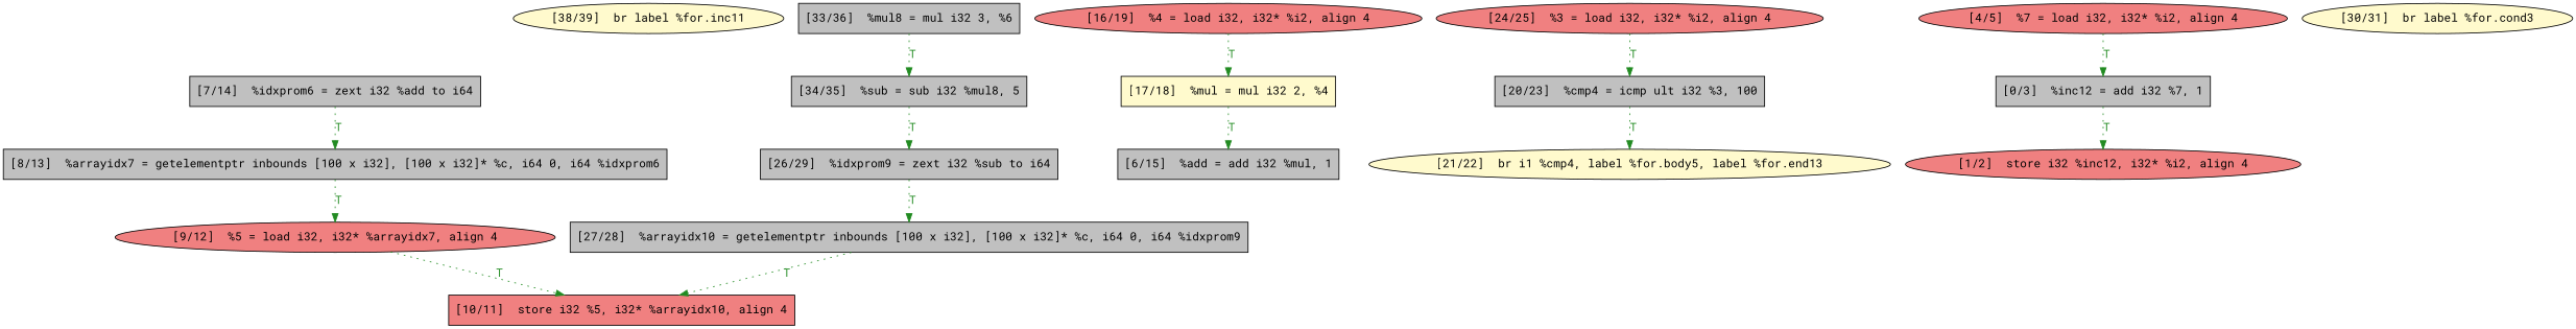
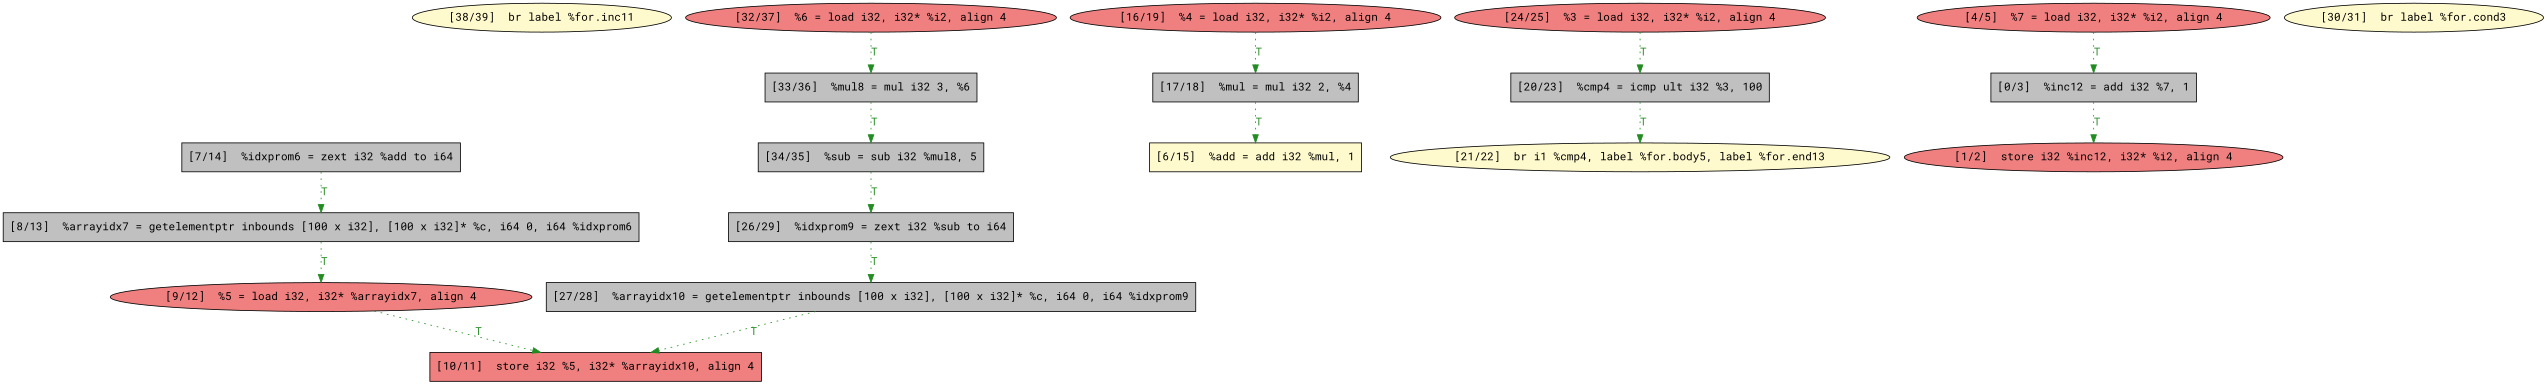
  digraph {
    fontname="Roboto Mono"
    node [fillcolor=grey fontname="Roboto Mono" shape=rectangle style=filled]
    edge [color=forestgreen fontcolor=forestgreen fontname="Roboto Mono" style=dotted]
    n1 [fillcolor=lemonchiffon label="[38/39]  br label %for.inc11" shape=ellipse]
    n2 [label="[34/35]  %sub = sub i32 %mul8, 5"]
    n3 [label="[26/29]  %idxprom9 = zext i32 %sub to i64"]
    n4 [label="[27/28]  %arrayidx10 = getelementptr inbounds [100 x i32], [100 x i32]* %c, i64 0, i64 %idxprom9"]
    n5 [label="[33/36]  %mul8 = mul i32 3, %6"]
-   n6 [fillcolor=lemonchiffon label="[17/18]  %mul = mul i32 2, %4"]
-   n7 [label="[6/15]  %add = add i32 %mul, 1"]
+   n6 [label="[17/18]  %mul = mul i32 2, %4"]
+   n7 [fillcolor=lemonchiffon label="[6/15]  %add = add i32 %mul, 1"]
    n8 [fillcolor=lightcoral label="[10/11]  store i32 %5, i32* %arrayidx10, align 4" shape=box]
    n9 [fillcolor=lightcoral label="[16/19]  %4 = load i32, i32* %i2, align 4" shape=ellipse]
    n10 [fillcolor=lemonchiffon label="[21/22]  br i1 %cmp4, label %for.body5, label %for.end13" shape=ellipse]
    n11 [label="[7/14]  %idxprom6 = zext i32 %add to i64"]
    n12 [label="[8/13]  %arrayidx7 = getelementptr inbounds [100 x i32], [100 x i32]* %c, i64 0, i64 %idxprom6"]
    n13 [label="[20/23]  %cmp4 = icmp ult i32 %3, 100"]
    n14 [fillcolor=lightcoral label="[4/5]  %7 = load i32, i32* %i2, align 4" shape=ellipse]
    n15 [label="[0/3]  %inc12 = add i32 %7, 1"]
    n16 [fillcolor=lightcoral label="[1/2]  store i32 %inc12, i32* %i2, align 4" shape=ellipse]
    n17 [fillcolor=lightcoral label="[9/12]  %5 = load i32, i32* %arrayidx7, align 4" shape=ellipse]
    n18 [fillcolor=lightcoral label="[24/25]  %3 = load i32, i32* %i2, align 4" shape=ellipse]
    n19 [fillcolor=lemonchiffon label="[30/31]  br label %for.cond3" shape=ellipse]
+   n20 [fillcolor=lightcoral label="[32/37]  %6 = load i32, i32* %i2, align 4" shape=ellipse]
    n2 -> n3 [label=T]
    n3 -> n4 [label=T]
    n4 -> n8 [label=T]
    n5 -> n2 [label=T]
    n6 -> n7 [label=T]
    n9 -> n6 [label=T]
    n11 -> n12 [label=T]
    n12 -> n17 [label=T]
    n13 -> n10 [label=T]
    n14 -> n15 [label=T]
    n15 -> n16 [label=T]
    n17 -> n8 [label=T]
    n18 -> n13 [label=T]
+   n20 -> n5 [label=T]
  }
